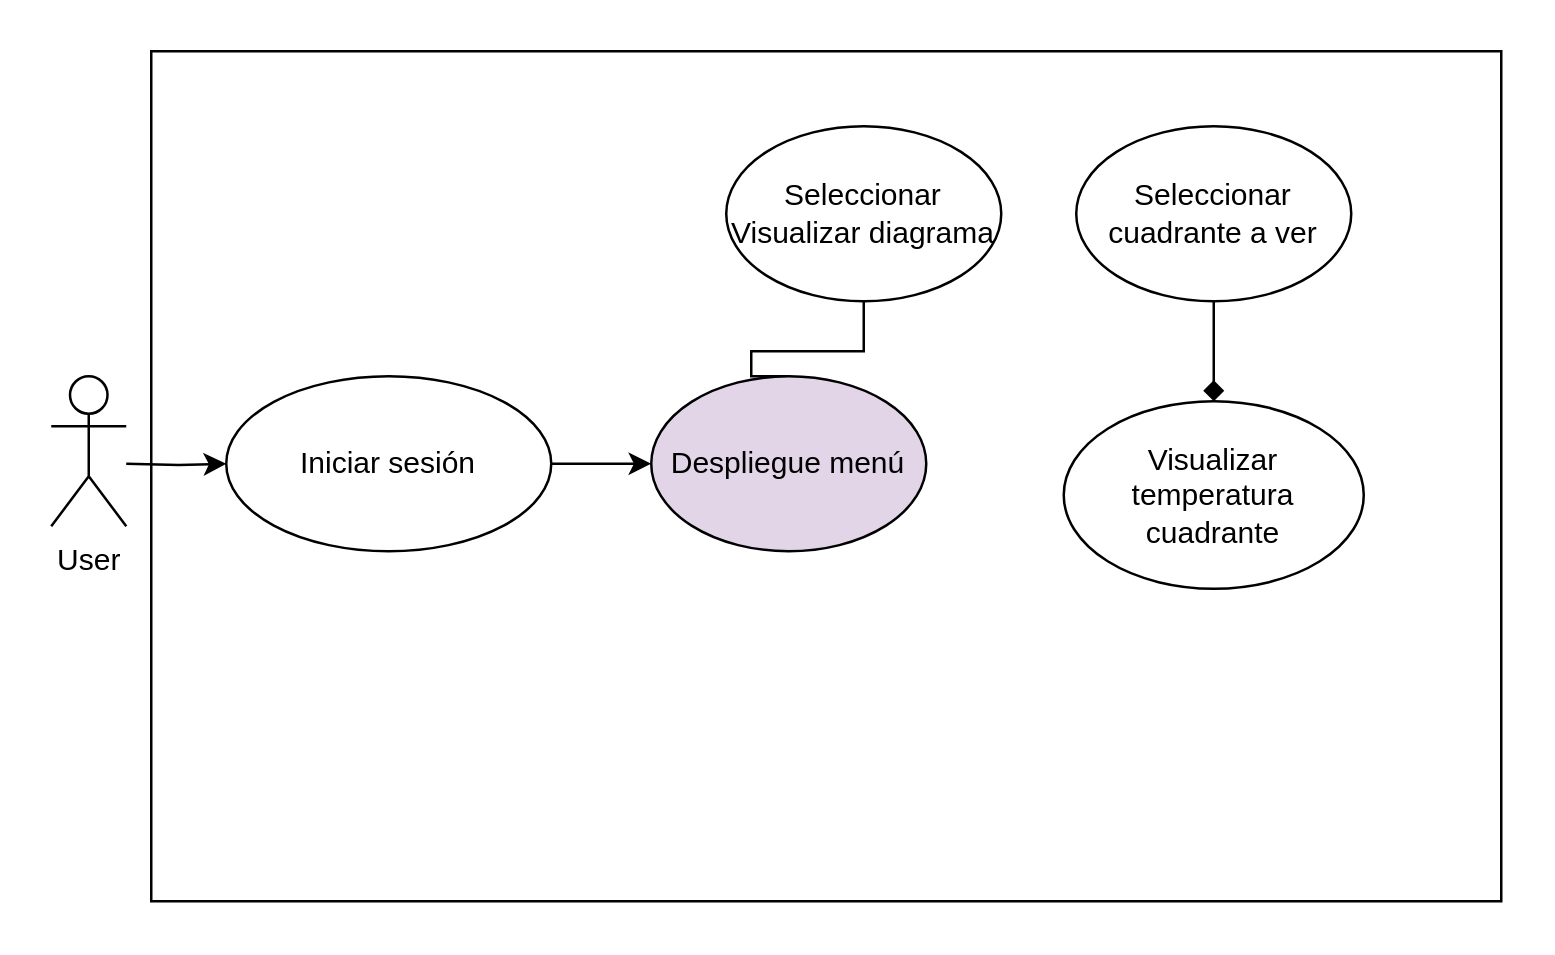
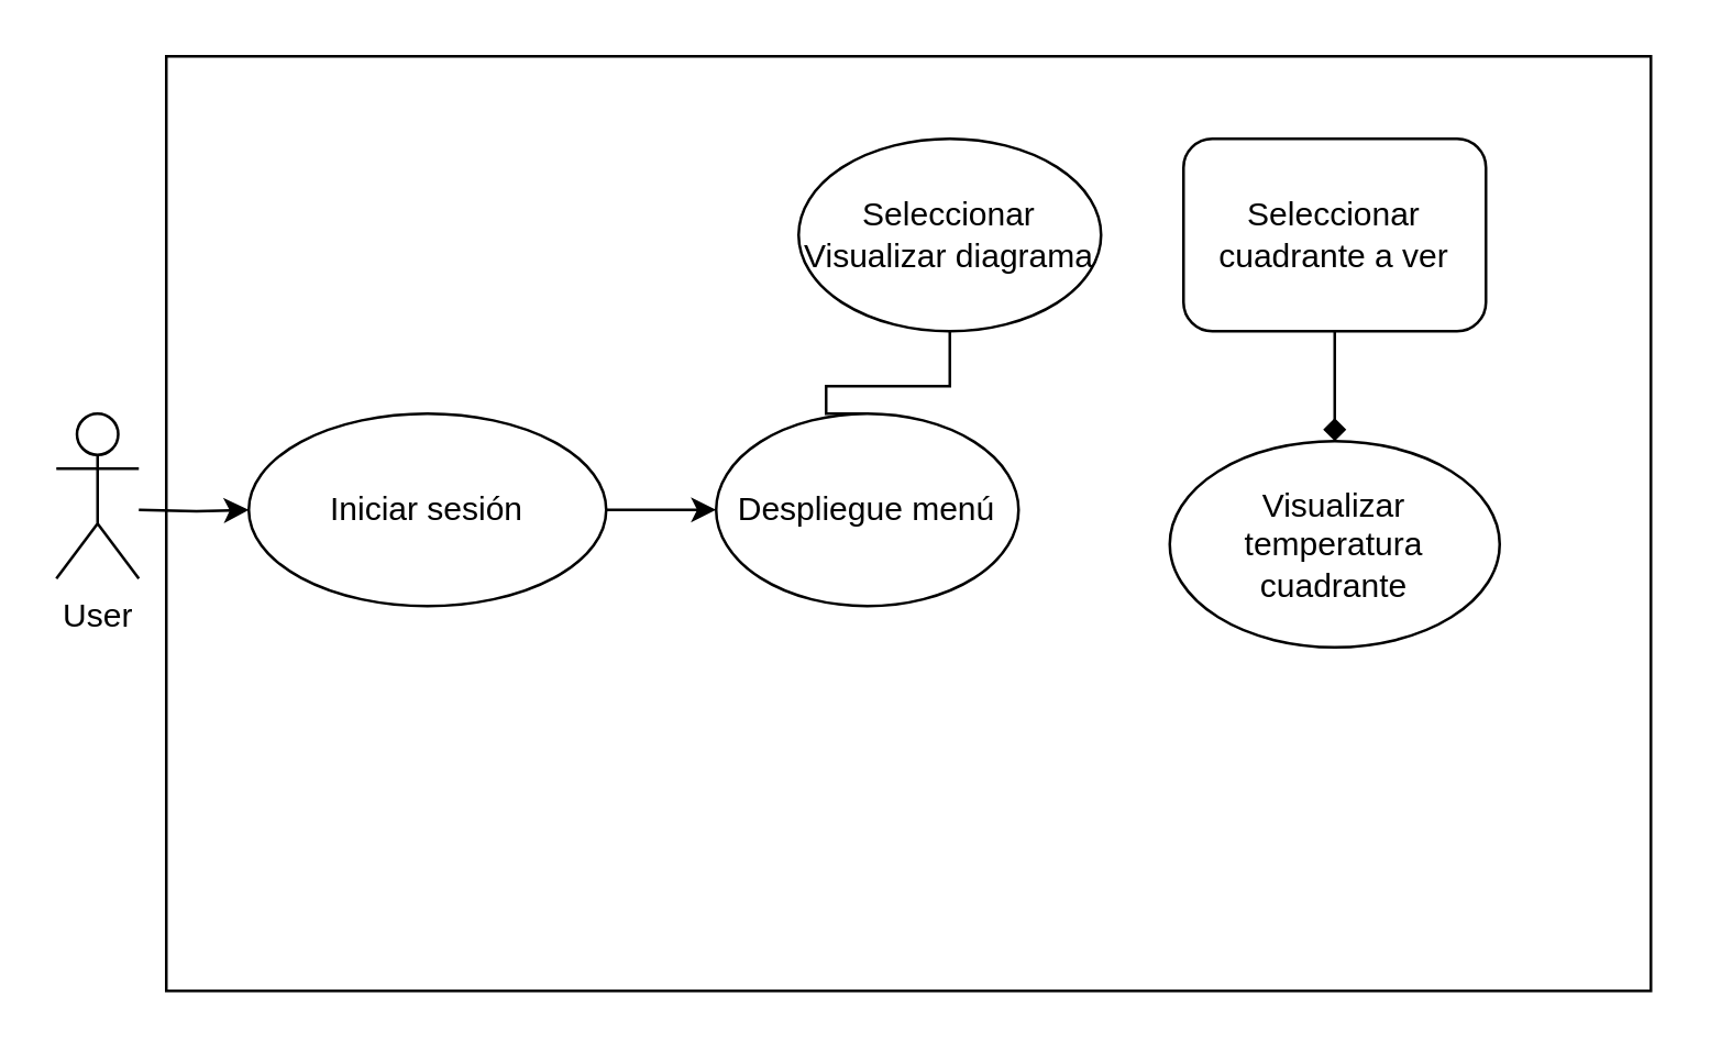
  <mxCell id="0" />
  <mxCell id="1" parent="0" />
  <mxCell id="2" value="4)Recuperación de usuario y contraseña" style="text;whiteSpace=wrap;" vertex="1" parent="1"><mxGeometry x="199" y="120" width="250" height="40" as="geometry" /></mxCell>
  <mxCell id="3" value="" style="rounded=0;whiteSpace=wrap;html=1;align=left;" vertex="1" parent="1"><mxGeometry x="60" y="20" width="540" height="340" as="geometry" /></mxCell>
  <mxCell id="4" value="" style="edgeStyle=orthogonalEdgeStyle;rounded=0;orthogonalLoop=1;jettySize=auto;html=1;" edge="1" parent="1" target="7"><mxGeometry relative="1" as="geometry"><mxPoint x="100" y="180" as="targetPoint" /><mxPoint x="50" y="185" as="sourcePoint" /></mxGeometry></mxCell>
  <mxCell id="5" value="User" style="shape=umlActor;verticalLabelPosition=bottom;verticalAlign=top;html=1;outlineConnect=0;" vertex="1" parent="1"><mxGeometry x="20" y="150" width="30" height="60" as="geometry" /></mxCell>
  <mxCell id="6" value="" style="edgeStyle=orthogonalEdgeStyle;rounded=0;orthogonalLoop=1;jettySize=auto;html=1;" edge="1" parent="1" source="7" target="9"><mxGeometry relative="1" as="geometry" /></mxCell>
  <mxCell id="7" value="Iniciar sesión" style="ellipse;whiteSpace=wrap;html=1;" vertex="1" parent="1"><mxGeometry x="90" y="150" width="130" height="70" as="geometry" /></mxCell>
  <mxCell id="8" style="edgeStyle=orthogonalEdgeStyle;rounded=0;orthogonalLoop=1;jettySize=auto;html=1;exitX=0.5;exitY=0;exitDx=0;exitDy=0;entryX=0.5;entryY=1;entryDx=0;entryDy=0;endArrow=none;" edge="1" parent="1" source="9" target="10"><mxGeometry relative="1" as="geometry"><Array as="points"><mxPoint x="300" y="150" /><mxPoint x="300" y="140" /><mxPoint x="345" y="140" /></Array></mxGeometry></mxCell>
- <mxCell id="9" value="Despliegue menú" style="ellipse;whiteSpace=wrap;html=1;fillColor=#e1d5e7;" vertex="1" parent="1"><mxGeometry x="260" y="150" width="110" height="70" as="geometry" /></mxCell>
+ <mxCell id="9" value="Despliegue menú" style="ellipse;whiteSpace=wrap;html=1;" vertex="1" parent="1"><mxGeometry x="260" y="150" width="110" height="70" as="geometry" /></mxCell>
  <mxCell id="10" value="Seleccionar Visualizar diagrama" style="ellipse;whiteSpace=wrap;html=1;" vertex="1" parent="1"><mxGeometry x="290" y="50" width="110" height="70" as="geometry" /></mxCell>
  <mxCell id="11" value="Visualizar temperatura cuadrante" style="ellipse;whiteSpace=wrap;html=1;" vertex="1" parent="1"><mxGeometry x="425" y="160" width="120" height="75" as="geometry" /></mxCell>
  <mxCell id="12" style="edgeStyle=orthogonalEdgeStyle;rounded=0;orthogonalLoop=1;jettySize=auto;html=1;entryX=0.5;entryY=0;entryDx=0;entryDy=0;endArrow=diamond;" edge="1" parent="1" source="13" target="11"><mxGeometry relative="1" as="geometry" /></mxCell>
- <mxCell id="13" value="Seleccionar cuadrante a ver" style="ellipse;whiteSpace=wrap;html=1;" vertex="1" parent="1"><mxGeometry x="430" y="50" width="110" height="70" as="geometry" /></mxCell>
+ <mxCell id="13" value="Seleccionar cuadrante a ver" style="whiteSpace=wrap;html=1;rounded=1;" vertex="1" parent="1"><mxGeometry x="430" y="50" width="110" height="70" as="geometry" /></mxCell>
